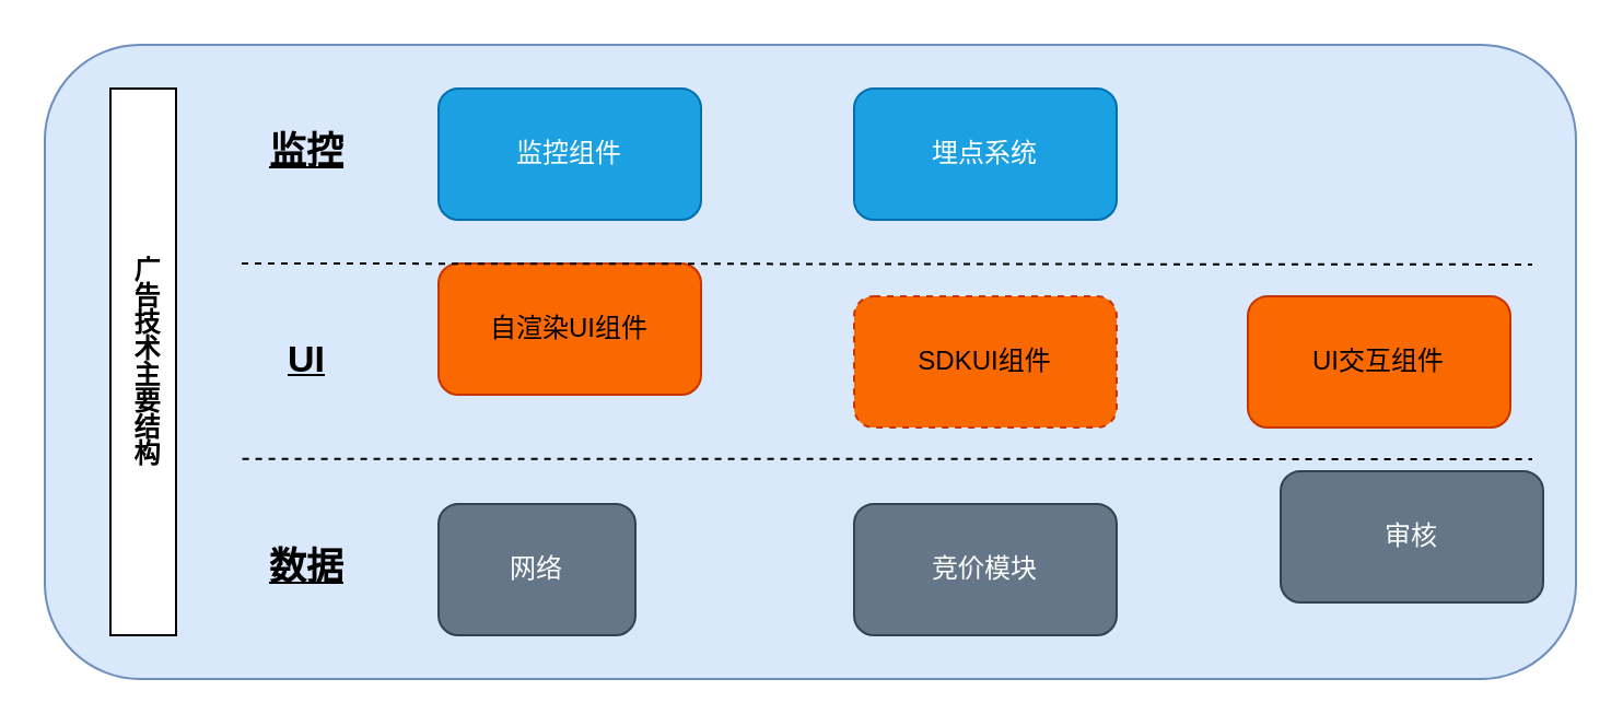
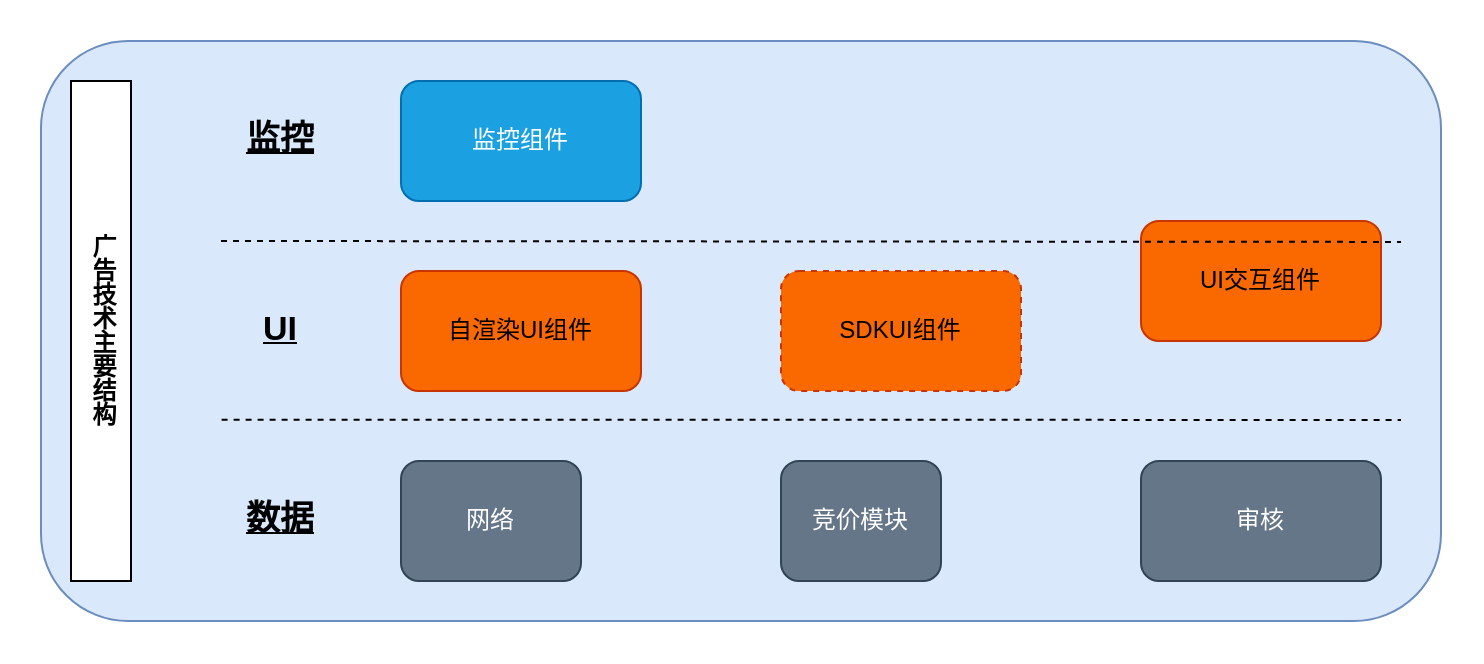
  <mxCell id="0" />
  <mxCell id="1" parent="0" />
  <mxCell id="2" value="" style="rounded=1;whiteSpace=wrap;html=1;fillColor=#dae8fc;strokeColor=#6c8ebf;" vertex="1" parent="1"><mxGeometry x="20" y="20" width="700" height="290" as="geometry" /></mxCell>
  <mxCell id="3" value="网络" style="rounded=1;whiteSpace=wrap;html=1;fillColor=#647687;strokeColor=#314354;fontColor=#ffffff;" vertex="1" parent="1"><mxGeometry x="200" y="230" width="90" height="60" as="geometry" /></mxCell>
- <mxCell id="4" value="竞价模块" style="rounded=1;whiteSpace=wrap;html=1;fillColor=#647687;fontColor=#ffffff;strokeColor=#314354;" vertex="1" parent="1"><mxGeometry x="390" y="230" width="120" height="60" as="geometry" /></mxCell>
- <mxCell id="5" value="审核" style="rounded=1;whiteSpace=wrap;html=1;fillColor=#647687;fontColor=#ffffff;strokeColor=#314354;" vertex="1" parent="1"><mxGeometry x="585" y="215" width="120" height="60" as="geometry" /></mxCell>
- <mxCell id="6" value="自渲染UI组件" style="rounded=1;whiteSpace=wrap;html=1;fillColor=#fa6800;fontColor=#000000;strokeColor=#C73500;" vertex="1" parent="1"><mxGeometry x="200" y="120" width="120" height="60" as="geometry" /></mxCell>
+ <mxCell id="4" value="竞价模块" style="rounded=1;whiteSpace=wrap;html=1;fillColor=#647687;fontColor=#ffffff;strokeColor=#314354;" vertex="1" parent="1"><mxGeometry x="390" y="230" width="80" height="60" as="geometry" /></mxCell>
+ <mxCell id="5" value="审核" style="rounded=1;whiteSpace=wrap;html=1;fillColor=#647687;fontColor=#ffffff;strokeColor=#314354;" vertex="1" parent="1"><mxGeometry x="570" y="230" width="120" height="60" as="geometry" /></mxCell>
+ <mxCell id="6" value="自渲染UI组件" style="rounded=1;whiteSpace=wrap;html=1;fillColor=#fa6800;fontColor=#000000;strokeColor=#C73500;" vertex="1" parent="1"><mxGeometry x="200" y="135" width="120" height="60" as="geometry" /></mxCell>
  <mxCell id="7" value="SDKUI组件" style="rounded=1;whiteSpace=wrap;html=1;fillColor=#fa6800;fontColor=#000000;strokeColor=#C73500;dashed=1;" vertex="1" parent="1"><mxGeometry x="390" y="135" width="120" height="60" as="geometry" /></mxCell>
- <mxCell id="8" value="UI交互组件" style="rounded=1;whiteSpace=wrap;html=1;fillColor=#fa6800;strokeColor=#C73500;fontColor=#000000;" vertex="1" parent="1"><mxGeometry x="570" y="135" width="120" height="60" as="geometry" /></mxCell>
+ <mxCell id="8" value="UI交互组件" style="rounded=1;whiteSpace=wrap;html=1;fillColor=#fa6800;strokeColor=#C73500;fontColor=#000000;" vertex="1" parent="1"><mxGeometry x="570" y="110" width="120" height="60" as="geometry" /></mxCell>
  <mxCell id="9" value="监控组件" style="rounded=1;whiteSpace=wrap;html=1;fillColor=#1ba1e2;fontColor=#ffffff;strokeColor=#006EAF;" vertex="1" parent="1"><mxGeometry x="200" y="40" width="120" height="60" as="geometry" /></mxCell>
- <mxCell id="10" value="埋点系统" style="rounded=1;whiteSpace=wrap;html=1;fillColor=#1ba1e2;fontColor=#ffffff;strokeColor=#006EAF;" vertex="1" parent="1"><mxGeometry x="390" y="40" width="120" height="60" as="geometry" /></mxCell>
- <mxCell id="11" value="广告技术主要结构" style="rounded=0;whiteSpace=wrap;html=1;textDirection=vertical-lr;fontStyle=1" vertex="1" parent="1"><mxGeometry x="50" y="40" width="30" height="250" as="geometry" /></mxCell>
+ <mxCell id="11" value="广告技术主要结构" style="rounded=0;whiteSpace=wrap;html=1;textDirection=vertical-lr;fontStyle=1" vertex="1" parent="1"><mxGeometry x="35" y="40" width="30" height="250" as="geometry" /></mxCell>
  <mxCell id="12" value="数据" style="text;html=1;align=center;verticalAlign=middle;whiteSpace=wrap;rounded=0;fontSize=17;fontStyle=5" vertex="1" parent="1"><mxGeometry x="110" y="245" width="60" height="30" as="geometry" /></mxCell>
  <mxCell id="13" value="UI" style="text;html=1;align=center;verticalAlign=middle;whiteSpace=wrap;rounded=0;fontSize=17;fontStyle=5" vertex="1" parent="1"><mxGeometry x="110" y="150" width="60" height="30" as="geometry" /></mxCell>
  <mxCell id="14" value="监控" style="text;html=1;align=center;verticalAlign=middle;whiteSpace=wrap;rounded=0;fontSize=17;fontStyle=5" vertex="1" parent="1"><mxGeometry x="110" y="55" width="60" height="30" as="geometry" /></mxCell>
  <mxCell id="15" value="" style="endArrow=none;dashed=1;html=1;rounded=0;exitX=0.129;exitY=0.653;exitDx=0;exitDy=0;exitPerimeter=0;" edge="1" parent="1" source="2"><mxGeometry width="50" height="50" relative="1" as="geometry"><mxPoint x="100.1" y="244.95" as="sourcePoint" /><mxPoint x="700" y="209.459" as="targetPoint" /></mxGeometry></mxCell>
  <mxCell id="16" value="" style="endArrow=none;dashed=1;html=1;rounded=0;exitX=0.129;exitY=0.653;exitDx=0;exitDy=0;exitPerimeter=0;" edge="1" parent="1"><mxGeometry width="50" height="50" relative="1" as="geometry"><mxPoint x="110" y="120" as="sourcePoint" /><mxPoint x="700" y="120.459" as="targetPoint" /></mxGeometry></mxCell>
